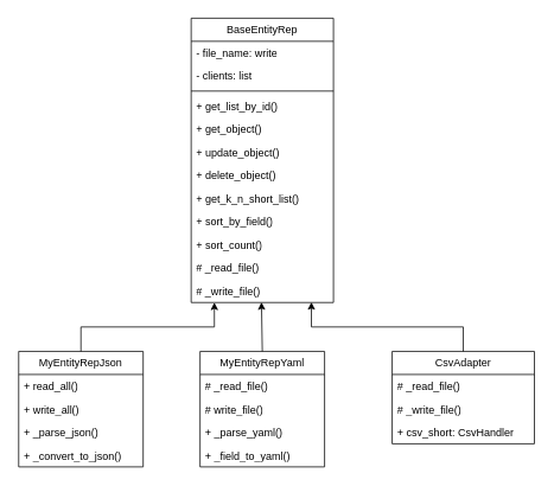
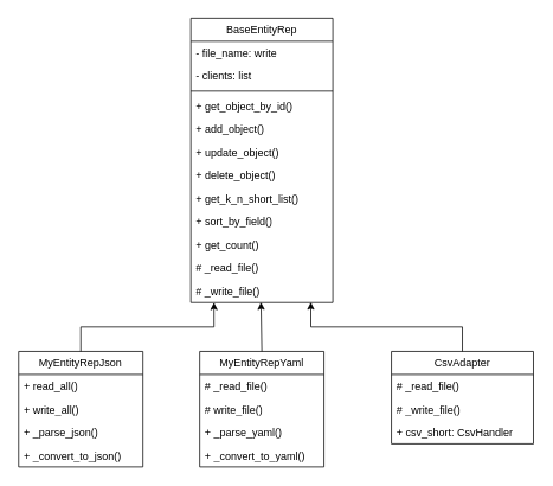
  <mxCell id="0" />
  <mxCell id="1" parent="0" />
  <mxCell id="2" value="MyEntityRepJson" style="swimlane;fontStyle=0;childLayout=stackLayout;horizontal=1;startSize=26;fillColor=none;horizontalStack=0;resizeParent=1;resizeParentMax=0;resizeLast=0;collapsible=1;marginBottom=0;whiteSpace=wrap;html=1;" parent="1" vertex="1"><mxGeometry x="20" y="395" width="140" height="130" as="geometry" /></mxCell>
  <mxCell id="3" value="+ &lt;span class=&quot;hljs-built_in&quot;&gt;read_all&lt;/span&gt;()" style="text;strokeColor=none;fillColor=none;align=left;verticalAlign=top;spacingLeft=4;spacingRight=4;overflow=hidden;rotatable=0;points=[[0,0.5],[1,0.5]];portConstraint=eastwest;whiteSpace=wrap;html=1;" parent="2" vertex="1"><mxGeometry y="26" width="140" height="26" as="geometry" /></mxCell>
  <mxCell id="4" value="+ &lt;span class=&quot;hljs-built_in&quot;&gt;write_all&lt;/span&gt;()" style="text;strokeColor=none;fillColor=none;align=left;verticalAlign=top;spacingLeft=4;spacingRight=4;overflow=hidden;rotatable=0;points=[[0,0.5],[1,0.5]];portConstraint=eastwest;whiteSpace=wrap;html=1;" parent="2" vertex="1"><mxGeometry y="52" width="140" height="26" as="geometry" /></mxCell>
  <mxCell id="5" value="+ _parse_json()" style="text;strokeColor=none;fillColor=none;align=left;verticalAlign=top;spacingLeft=4;spacingRight=4;overflow=hidden;rotatable=0;points=[[0,0.5],[1,0.5]];portConstraint=eastwest;whiteSpace=wrap;html=1;" parent="2" vertex="1"><mxGeometry y="78" width="140" height="26" as="geometry" /></mxCell>
  <mxCell id="6" value="+ _convert_to_json()" style="text;strokeColor=none;fillColor=none;align=left;verticalAlign=top;spacingLeft=4;spacingRight=4;overflow=hidden;rotatable=0;points=[[0,0.5],[1,0.5]];portConstraint=eastwest;whiteSpace=wrap;html=1;" parent="2" vertex="1"><mxGeometry y="104" width="140" height="26" as="geometry" /></mxCell>
  <mxCell id="7" value="MyEntityRepYaml" style="swimlane;fontStyle=0;childLayout=stackLayout;horizontal=1;startSize=26;fillColor=none;horizontalStack=0;resizeParent=1;resizeParentMax=0;resizeLast=0;collapsible=1;marginBottom=0;whiteSpace=wrap;html=1;" parent="1" vertex="1"><mxGeometry x="224" y="395" width="140" height="130" as="geometry" /></mxCell>
  <mxCell id="8" value="&lt;span class=&quot;hljs-built_in&quot;&gt;# _read_file&lt;/span&gt;()" style="text;strokeColor=none;fillColor=none;align=left;verticalAlign=top;spacingLeft=4;spacingRight=4;overflow=hidden;rotatable=0;points=[[0,0.5],[1,0.5]];portConstraint=eastwest;whiteSpace=wrap;html=1;" parent="7" vertex="1"><mxGeometry y="26" width="140" height="26" as="geometry" /></mxCell>
  <mxCell id="9" value="&lt;span class=&quot;hljs-built_in&quot;&gt;# write_file&lt;/span&gt;()" style="text;strokeColor=none;fillColor=none;align=left;verticalAlign=top;spacingLeft=4;spacingRight=4;overflow=hidden;rotatable=0;points=[[0,0.5],[1,0.5]];portConstraint=eastwest;whiteSpace=wrap;html=1;" parent="7" vertex="1"><mxGeometry y="52" width="140" height="26" as="geometry" /></mxCell>
  <mxCell id="10" value="+ _parse_yaml()" style="text;strokeColor=none;fillColor=none;align=left;verticalAlign=top;spacingLeft=4;spacingRight=4;overflow=hidden;rotatable=0;points=[[0,0.5],[1,0.5]];portConstraint=eastwest;whiteSpace=wrap;html=1;" parent="7" vertex="1"><mxGeometry y="78" width="140" height="26" as="geometry" /></mxCell>
- <mxCell id="11" value="+ _field_to_yaml()" style="text;strokeColor=none;fillColor=none;align=left;verticalAlign=top;spacingLeft=4;spacingRight=4;overflow=hidden;rotatable=0;points=[[0,0.5],[1,0.5]];portConstraint=eastwest;whiteSpace=wrap;html=1;" parent="7" vertex="1"><mxGeometry y="104" width="140" height="26" as="geometry" /></mxCell>
+ <mxCell id="11" value="+ _convert_to_yaml()" style="text;strokeColor=none;fillColor=none;align=left;verticalAlign=top;spacingLeft=4;spacingRight=4;overflow=hidden;rotatable=0;points=[[0,0.5],[1,0.5]];portConstraint=eastwest;whiteSpace=wrap;html=1;" parent="7" vertex="1"><mxGeometry y="104" width="140" height="26" as="geometry" /></mxCell>
  <mxCell id="12" value="&lt;span style=&quot;font-weight: normal;&quot;&gt;BaseEntityRep&lt;/span&gt;" style="swimlane;fontStyle=1;align=center;verticalAlign=top;childLayout=stackLayout;horizontal=1;startSize=26;horizontalStack=0;resizeParent=1;resizeParentMax=0;resizeLast=0;collapsible=1;marginBottom=0;whiteSpace=wrap;html=1;" parent="1" vertex="1"><mxGeometry x="214" y="20" width="160" height="320" as="geometry" /></mxCell>
  <mxCell id="13" value="- file_name: write" style="text;strokeColor=none;fillColor=none;align=left;verticalAlign=top;spacingLeft=4;spacingRight=4;overflow=hidden;rotatable=0;points=[[0,0.5],[1,0.5]];portConstraint=eastwest;whiteSpace=wrap;html=1;" parent="12" vertex="1"><mxGeometry y="26" width="160" height="26" as="geometry" /></mxCell>
  <mxCell id="14" value="- clients: list" style="text;strokeColor=none;fillColor=none;align=left;verticalAlign=top;spacingLeft=4;spacingRight=4;overflow=hidden;rotatable=0;points=[[0,0.5],[1,0.5]];portConstraint=eastwest;whiteSpace=wrap;html=1;" parent="12" vertex="1"><mxGeometry y="52" width="160" height="26" as="geometry" /></mxCell>
  <mxCell id="15" value="" style="line;strokeWidth=1;fillColor=none;align=left;verticalAlign=middle;spacingTop=-1;spacingLeft=3;spacingRight=3;rotatable=0;labelPosition=right;points=[];portConstraint=eastwest;strokeColor=inherit;" parent="12" vertex="1"><mxGeometry y="78" width="160" height="8" as="geometry" /></mxCell>
- <mxCell id="16" value="+ get_list_by_id()" style="text;strokeColor=none;fillColor=none;align=left;verticalAlign=top;spacingLeft=4;spacingRight=4;overflow=hidden;rotatable=0;points=[[0,0.5],[1,0.5]];portConstraint=eastwest;whiteSpace=wrap;html=1;" parent="12" vertex="1"><mxGeometry y="86" width="160" height="26" as="geometry" /></mxCell>
- <mxCell id="17" value="+ get_object()" style="text;strokeColor=none;fillColor=none;align=left;verticalAlign=top;spacingLeft=4;spacingRight=4;overflow=hidden;rotatable=0;points=[[0,0.5],[1,0.5]];portConstraint=eastwest;whiteSpace=wrap;html=1;" parent="12" vertex="1"><mxGeometry y="112" width="160" height="26" as="geometry" /></mxCell>
+ <mxCell id="16" value="+ get_object_by_id()" style="text;strokeColor=none;fillColor=none;align=left;verticalAlign=top;spacingLeft=4;spacingRight=4;overflow=hidden;rotatable=0;points=[[0,0.5],[1,0.5]];portConstraint=eastwest;whiteSpace=wrap;html=1;" parent="12" vertex="1"><mxGeometry y="86" width="160" height="26" as="geometry" /></mxCell>
+ <mxCell id="17" value="+ add_object()" style="text;strokeColor=none;fillColor=none;align=left;verticalAlign=top;spacingLeft=4;spacingRight=4;overflow=hidden;rotatable=0;points=[[0,0.5],[1,0.5]];portConstraint=eastwest;whiteSpace=wrap;html=1;" parent="12" vertex="1"><mxGeometry y="112" width="160" height="26" as="geometry" /></mxCell>
  <mxCell id="18" value="+ update_object()" style="text;strokeColor=none;fillColor=none;align=left;verticalAlign=top;spacingLeft=4;spacingRight=4;overflow=hidden;rotatable=0;points=[[0,0.5],[1,0.5]];portConstraint=eastwest;whiteSpace=wrap;html=1;" parent="12" vertex="1"><mxGeometry y="138" width="160" height="26" as="geometry" /></mxCell>
  <mxCell id="19" value="+ delete_object()" style="text;strokeColor=none;fillColor=none;align=left;verticalAlign=top;spacingLeft=4;spacingRight=4;overflow=hidden;rotatable=0;points=[[0,0.5],[1,0.5]];portConstraint=eastwest;whiteSpace=wrap;html=1;" parent="12" vertex="1"><mxGeometry y="164" width="160" height="26" as="geometry" /></mxCell>
  <mxCell id="20" value="+ get_k_n_short_list()" style="text;strokeColor=none;fillColor=none;align=left;verticalAlign=top;spacingLeft=4;spacingRight=4;overflow=hidden;rotatable=0;points=[[0,0.5],[1,0.5]];portConstraint=eastwest;whiteSpace=wrap;html=1;" parent="12" vertex="1"><mxGeometry y="190" width="160" height="26" as="geometry" /></mxCell>
  <mxCell id="21" value="+ sort_by_field()" style="text;strokeColor=none;fillColor=none;align=left;verticalAlign=top;spacingLeft=4;spacingRight=4;overflow=hidden;rotatable=0;points=[[0,0.5],[1,0.5]];portConstraint=eastwest;whiteSpace=wrap;html=1;" parent="12" vertex="1"><mxGeometry y="216" width="160" height="26" as="geometry" /></mxCell>
- <mxCell id="22" value="+ sort_count()" style="text;strokeColor=none;fillColor=none;align=left;verticalAlign=top;spacingLeft=4;spacingRight=4;overflow=hidden;rotatable=0;points=[[0,0.5],[1,0.5]];portConstraint=eastwest;whiteSpace=wrap;html=1;" parent="12" vertex="1"><mxGeometry y="242" width="160" height="26" as="geometry" /></mxCell>
+ <mxCell id="22" value="+ get_count()" style="text;strokeColor=none;fillColor=none;align=left;verticalAlign=top;spacingLeft=4;spacingRight=4;overflow=hidden;rotatable=0;points=[[0,0.5],[1,0.5]];portConstraint=eastwest;whiteSpace=wrap;html=1;" parent="12" vertex="1"><mxGeometry y="242" width="160" height="26" as="geometry" /></mxCell>
  <mxCell id="23" value="# _read_file()" style="text;strokeColor=none;fillColor=none;align=left;verticalAlign=top;spacingLeft=4;spacingRight=4;overflow=hidden;rotatable=0;points=[[0,0.5],[1,0.5]];portConstraint=eastwest;whiteSpace=wrap;html=1;" parent="12" vertex="1"><mxGeometry y="268" width="160" height="26" as="geometry" /></mxCell>
  <mxCell id="24" value="# _write_file()" style="text;strokeColor=none;fillColor=none;align=left;verticalAlign=top;spacingLeft=4;spacingRight=4;overflow=hidden;rotatable=0;points=[[0,0.5],[1,0.5]];portConstraint=eastwest;whiteSpace=wrap;html=1;" parent="12" vertex="1"><mxGeometry y="294" width="160" height="26" as="geometry" /></mxCell>
  <mxCell id="25" style="rounded=0;orthogonalLoop=1;jettySize=auto;html=1;exitX=0.5;exitY=0;exitDx=0;exitDy=0;entryX=0.494;entryY=0.989;entryDx=0;entryDy=0;entryPerimeter=0;" edge="1" parent="1" source="7" target="24"><mxGeometry relative="1" as="geometry" /></mxCell>
  <mxCell id="26" style="edgeStyle=orthogonalEdgeStyle;rounded=0;orthogonalLoop=1;jettySize=auto;html=1;exitX=0.5;exitY=0;exitDx=0;exitDy=0;entryX=0.163;entryY=1;entryDx=0;entryDy=0;entryPerimeter=0;" edge="1" parent="1" source="2" target="24"><mxGeometry relative="1" as="geometry" /></mxCell>
  <mxCell id="27" value="CsvAdapter" style="swimlane;fontStyle=0;childLayout=stackLayout;horizontal=1;startSize=26;fillColor=none;horizontalStack=0;resizeParent=1;resizeParentMax=0;resizeLast=0;collapsible=1;marginBottom=0;whiteSpace=wrap;html=1;" vertex="1" parent="1"><mxGeometry x="440" y="395" width="160" height="104" as="geometry" /></mxCell>
  <mxCell id="28" value="# _read_file()" style="text;strokeColor=none;fillColor=none;align=left;verticalAlign=top;spacingLeft=4;spacingRight=4;overflow=hidden;rotatable=0;points=[[0,0.5],[1,0.5]];portConstraint=eastwest;whiteSpace=wrap;html=1;" vertex="1" parent="27"><mxGeometry y="26" width="160" height="26" as="geometry" /></mxCell>
  <mxCell id="29" value="# _write_file()" style="text;strokeColor=none;fillColor=none;align=left;verticalAlign=top;spacingLeft=4;spacingRight=4;overflow=hidden;rotatable=0;points=[[0,0.5],[1,0.5]];portConstraint=eastwest;whiteSpace=wrap;html=1;" vertex="1" parent="27"><mxGeometry y="52" width="160" height="26" as="geometry" /></mxCell>
  <mxCell id="30" value="+ csv_short:&amp;nbsp;CsvHandler" style="text;strokeColor=none;fillColor=none;align=left;verticalAlign=top;spacingLeft=4;spacingRight=4;overflow=hidden;rotatable=0;points=[[0,0.5],[1,0.5]];portConstraint=eastwest;whiteSpace=wrap;html=1;" vertex="1" parent="27"><mxGeometry y="78" width="160" height="26" as="geometry" /></mxCell>
  <mxCell id="31" style="edgeStyle=orthogonalEdgeStyle;rounded=0;orthogonalLoop=1;jettySize=auto;html=1;entryX=0.845;entryY=0.985;entryDx=0;entryDy=0;entryPerimeter=0;" edge="1" parent="1" source="27" target="24"><mxGeometry relative="1" as="geometry" /></mxCell>
